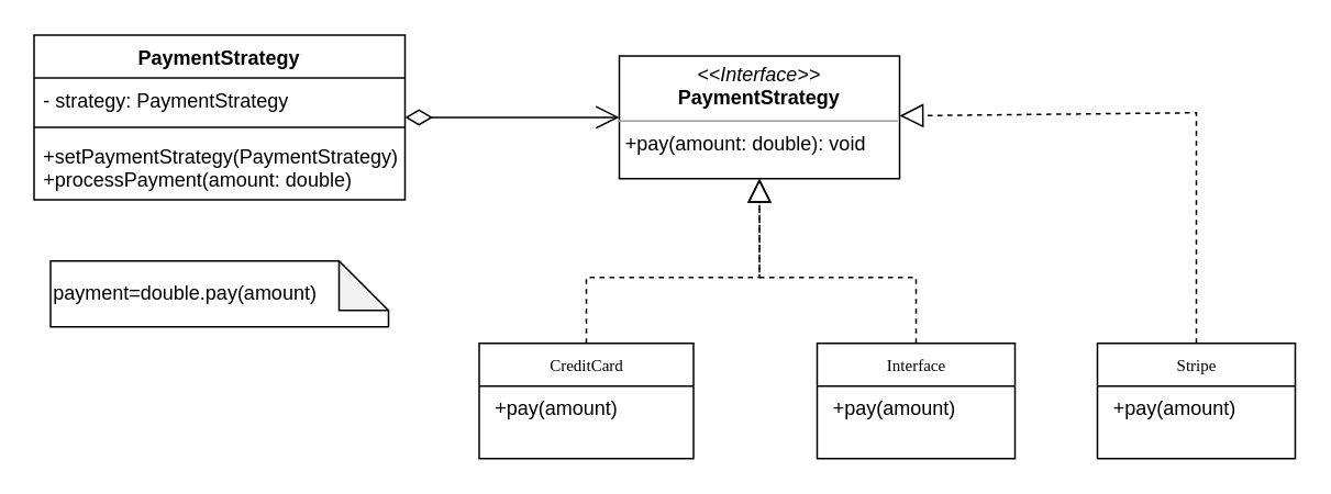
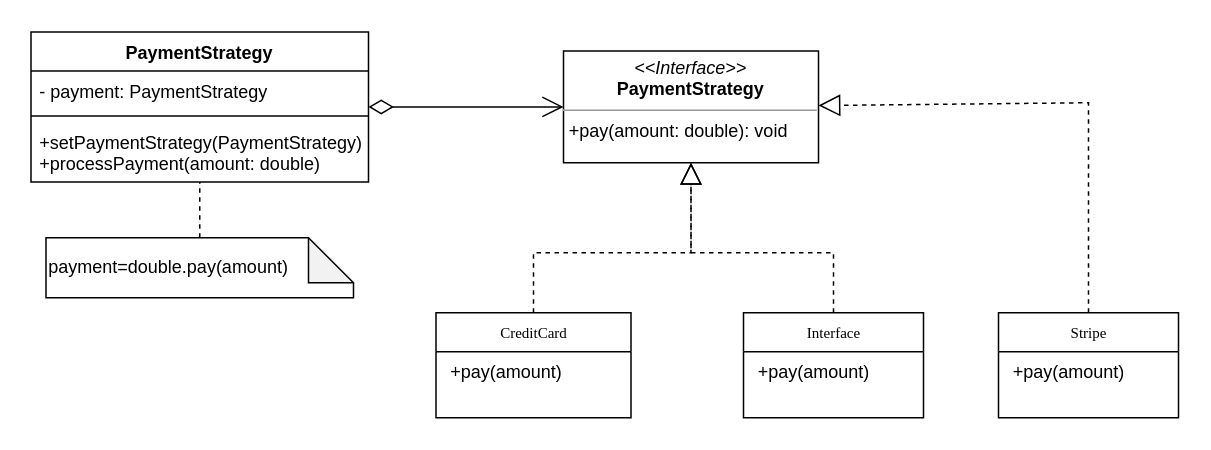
  <mxCell id="0" />
  <mxCell id="1" parent="0" />
  <mxCell id="2" value="CreditCard" style="swimlane;html=1;fontStyle=0;childLayout=stackLayout;horizontal=1;startSize=26;fillColor=none;horizontalStack=0;resizeParent=1;resizeLast=0;collapsible=1;marginBottom=0;swimlaneFillColor=#ffffff;rounded=0;shadow=0;comic=0;labelBackgroundColor=none;strokeWidth=1;fontFamily=Verdana;fontSize=10;align=center;" vertex="1" parent="1"><mxGeometry x="290" y="208" width="130" height="70" as="geometry" /></mxCell>
  <mxCell id="3" value="&lt;p style=&quot;margin: 0px 0px 0px 4px;&quot;&gt;&lt;span style=&quot;text-wrap-mode: nowrap;&quot;&gt;+pay(amount)&lt;/span&gt;&lt;/p&gt;" style="text;html=1;strokeColor=none;fillColor=none;align=left;verticalAlign=top;spacingLeft=4;spacingRight=4;whiteSpace=wrap;overflow=hidden;rotatable=0;points=[[0,0.5],[1,0.5]];portConstraint=eastwest;" vertex="1" parent="2"><mxGeometry y="26" width="130" height="44" as="geometry" /></mxCell>
  <mxCell id="4" value="&lt;p style=&quot;margin:0px;margin-top:4px;text-align:center;&quot;&gt;&lt;i&gt;&amp;lt;&amp;lt;Interface&amp;gt;&amp;gt;&lt;/i&gt;&lt;br&gt;&lt;b&gt;PaymentStrategy&lt;/b&gt;&lt;/p&gt;&lt;hr size=&quot;1&quot;&gt;&lt;p style=&quot;margin:0px;margin-left:4px;&quot;&gt;&lt;/p&gt;&lt;p style=&quot;margin:0px;margin-left:4px;&quot;&gt;+pay(amount: double): void&lt;/p&gt;" style="verticalAlign=top;align=left;overflow=fill;fontSize=12;fontFamily=Helvetica;html=1;rounded=0;shadow=0;comic=0;labelBackgroundColor=none;strokeWidth=1" vertex="1" parent="1"><mxGeometry x="375" y="33.5" width="170" height="74.5" as="geometry" /></mxCell>
  <mxCell id="5" value="Interface" style="swimlane;html=1;fontStyle=0;childLayout=stackLayout;horizontal=1;startSize=26;fillColor=none;horizontalStack=0;resizeParent=1;resizeLast=0;collapsible=1;marginBottom=0;swimlaneFillColor=#ffffff;rounded=0;shadow=0;comic=0;labelBackgroundColor=none;strokeWidth=1;fontFamily=Verdana;fontSize=10;align=center;" vertex="1" parent="1"><mxGeometry x="495" y="208" width="120" height="70" as="geometry" /></mxCell>
  <mxCell id="6" value="&lt;p style=&quot;margin: 0px 0px 0px 4px;&quot;&gt;&lt;span style=&quot;text-wrap-mode: nowrap;&quot;&gt;+pay(amount)&lt;/span&gt;&lt;/p&gt;" style="text;html=1;strokeColor=none;fillColor=none;align=left;verticalAlign=top;spacingLeft=4;spacingRight=4;whiteSpace=wrap;overflow=hidden;rotatable=0;points=[[0,0.5],[1,0.5]];portConstraint=eastwest;" vertex="1" parent="5"><mxGeometry y="26" width="120" height="34" as="geometry" /></mxCell>
  <mxCell id="7" value="" style="endArrow=block;dashed=1;endFill=0;endSize=12;html=1;rounded=0;exitX=0.5;exitY=0;exitDx=0;exitDy=0;entryX=0.5;entryY=1;entryDx=0;entryDy=0;" edge="1" parent="1" source="2" target="4"><mxGeometry width="160" relative="1" as="geometry"><mxPoint x="165" y="238" as="sourcePoint" /><mxPoint x="325" y="238" as="targetPoint" /><Array as="points"><mxPoint x="355" y="168" /><mxPoint x="460" y="168" /></Array></mxGeometry></mxCell>
  <mxCell id="8" value="" style="endArrow=block;dashed=1;endFill=0;endSize=12;html=1;rounded=0;exitX=0.5;exitY=0;exitDx=0;exitDy=0;entryX=0.5;entryY=1;entryDx=0;entryDy=0;" edge="1" parent="1" source="5" target="4"><mxGeometry width="160" relative="1" as="geometry"><mxPoint x="165" y="238" as="sourcePoint" /><mxPoint x="325" y="238" as="targetPoint" /><Array as="points"><mxPoint x="555" y="168" /><mxPoint x="460" y="168" /></Array></mxGeometry></mxCell>
  <mxCell id="9" value="payment=double.pay(amount)" style="shape=note;whiteSpace=wrap;html=1;backgroundOutline=1;darkOpacity=0.05;align=left;" vertex="1" parent="1"><mxGeometry x="30" y="158" width="205" height="40" as="geometry" /></mxCell>
  <mxCell id="10" value="Stripe" style="swimlane;html=1;fontStyle=0;childLayout=stackLayout;horizontal=1;startSize=26;fillColor=none;horizontalStack=0;resizeParent=1;resizeLast=0;collapsible=1;marginBottom=0;swimlaneFillColor=#ffffff;rounded=0;shadow=0;comic=0;labelBackgroundColor=none;strokeWidth=1;fontFamily=Verdana;fontSize=10;align=center;" vertex="1" parent="1"><mxGeometry x="665" y="208" width="120" height="70" as="geometry" /></mxCell>
  <mxCell id="11" value="&lt;p style=&quot;margin: 0px 0px 0px 4px;&quot;&gt;&lt;span style=&quot;text-wrap-mode: nowrap;&quot;&gt;+pay(amount)&lt;/span&gt;&lt;/p&gt;" style="text;html=1;strokeColor=none;fillColor=none;align=left;verticalAlign=top;spacingLeft=4;spacingRight=4;whiteSpace=wrap;overflow=hidden;rotatable=0;points=[[0,0.5],[1,0.5]];portConstraint=eastwest;" vertex="1" parent="10"><mxGeometry y="26" width="120" height="34" as="geometry" /></mxCell>
  <mxCell id="12" value="PaymentStrategy" style="swimlane;fontStyle=1;align=center;verticalAlign=top;childLayout=stackLayout;horizontal=1;startSize=26;horizontalStack=0;resizeParent=1;resizeParentMax=0;resizeLast=0;collapsible=1;marginBottom=0;whiteSpace=wrap;html=1;" vertex="1" parent="1"><mxGeometry x="20" y="20.75" width="225" height="100" as="geometry" /></mxCell>
- <mxCell id="13" value="- strategy: PaymentStrategy" style="text;strokeColor=none;fillColor=none;align=left;verticalAlign=top;spacingLeft=4;spacingRight=4;overflow=hidden;rotatable=0;points=[[0,0.5],[1,0.5]];portConstraint=eastwest;whiteSpace=wrap;html=1;" vertex="1" parent="12"><mxGeometry y="26" width="225" height="26" as="geometry" /></mxCell>
+ <mxCell id="13" value="- payment: PaymentStrategy" style="text;strokeColor=none;fillColor=none;align=left;verticalAlign=top;spacingLeft=4;spacingRight=4;overflow=hidden;rotatable=0;points=[[0,0.5],[1,0.5]];portConstraint=eastwest;whiteSpace=wrap;html=1;" vertex="1" parent="12"><mxGeometry y="26" width="225" height="26" as="geometry" /></mxCell>
  <mxCell id="14" value="" style="line;strokeWidth=1;fillColor=none;align=left;verticalAlign=middle;spacingTop=-1;spacingLeft=3;spacingRight=3;rotatable=0;labelPosition=right;points=[];portConstraint=eastwest;strokeColor=inherit;" vertex="1" parent="12"><mxGeometry y="52" width="225" height="8" as="geometry" /></mxCell>
  <mxCell id="15" value="+setPaymentStrategy(PaymentStrategy)&lt;div&gt;+processPayment(amount: double)&lt;/div&gt;" style="text;strokeColor=none;fillColor=none;align=left;verticalAlign=top;spacingLeft=4;spacingRight=4;overflow=hidden;rotatable=0;points=[[0,0.5],[1,0.5]];portConstraint=eastwest;whiteSpace=wrap;html=1;" vertex="1" parent="12"><mxGeometry y="60" width="225" height="40" as="geometry" /></mxCell>
+ <mxCell id="16" value="" style="endArrow=none;dashed=1;html=1;rounded=0;exitX=0.5;exitY=0;exitDx=0;exitDy=0;exitPerimeter=0;" edge="1" parent="1" source="9" target="12"><mxGeometry width="50" height="50" relative="1" as="geometry"><mxPoint x="365" y="108" as="sourcePoint" /><mxPoint x="415" y="58" as="targetPoint" /></mxGeometry></mxCell>
  <mxCell id="17" value="" style="endArrow=open;html=1;endSize=12;startArrow=diamondThin;startSize=14;startFill=0;edgeStyle=orthogonalEdgeStyle;align=left;verticalAlign=bottom;rounded=0;" edge="1" parent="1" source="12" target="4"><mxGeometry x="-1" y="3" relative="1" as="geometry"><mxPoint x="315" y="78" as="sourcePoint" /><mxPoint x="475" y="78" as="targetPoint" /></mxGeometry></mxCell>
  <mxCell id="18" value="" style="endArrow=block;dashed=1;endFill=0;endSize=12;html=1;rounded=0;exitX=0.5;exitY=0;exitDx=0;exitDy=0;" edge="1" parent="1" source="10" target="4"><mxGeometry width="160" relative="1" as="geometry"><mxPoint x="315" y="78" as="sourcePoint" /><mxPoint x="475" y="78" as="targetPoint" /><Array as="points"><mxPoint x="725" y="168" /><mxPoint x="725" y="68" /></Array></mxGeometry></mxCell>
